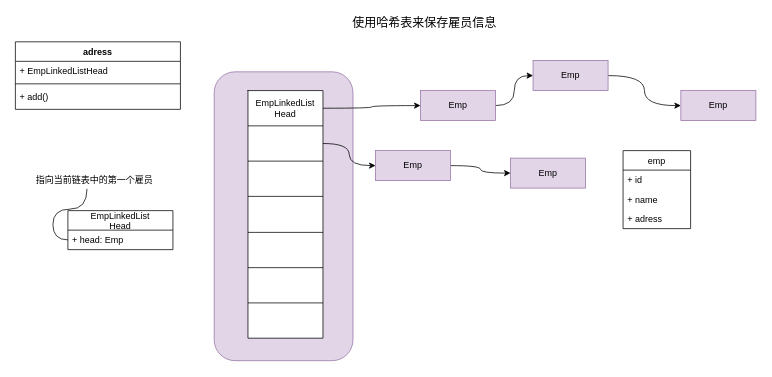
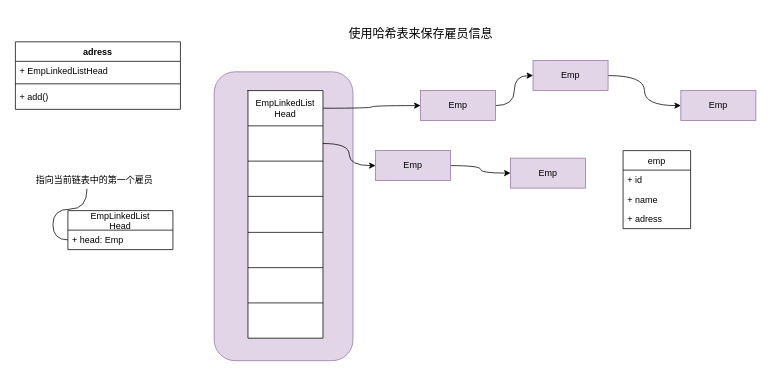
  <mxCell id="0" style=";html=1;" />
  <mxCell id="1" style=";html=1;" parent="0" />
  <mxCell id="2" value="Emp" style="rounded=0;whiteSpace=wrap;html=1;strokeColor=#9673a6;fillColor=#e1d5e7;" vertex="1" parent="1"><mxGeometry x="680" y="210" width="100" height="40" as="geometry" /></mxCell>
  <mxCell id="3" value="Emp" style="rounded=0;whiteSpace=wrap;html=1;strokeColor=#9673a6;fillColor=#e1d5e7;" vertex="1" parent="1"><mxGeometry x="907" y="120" width="100" height="40" as="geometry" /></mxCell>
  <mxCell id="4" style="edgeStyle=orthogonalEdgeStyle;curved=1;rounded=0;orthogonalLoop=1;jettySize=auto;html=1;exitX=1;exitY=0.5;exitDx=0;exitDy=0;entryX=0;entryY=0.5;entryDx=0;entryDy=0;" edge="1" parent="1" source="5" target="3"><mxGeometry relative="1" as="geometry" /></mxCell>
  <mxCell id="5" value="Emp" style="rounded=0;whiteSpace=wrap;html=1;strokeColor=#9673a6;fillColor=#e1d5e7;" vertex="1" parent="1"><mxGeometry x="710" y="80" width="100" height="40" as="geometry" /></mxCell>
  <mxCell id="6" style="edgeStyle=orthogonalEdgeStyle;curved=1;rounded=0;orthogonalLoop=1;jettySize=auto;html=1;exitX=1;exitY=0.5;exitDx=0;exitDy=0;entryX=0;entryY=0.5;entryDx=0;entryDy=0;" edge="1" parent="1" source="7" target="5"><mxGeometry relative="1" as="geometry" /></mxCell>
  <mxCell id="7" value="Emp" style="rounded=0;whiteSpace=wrap;html=1;fillColor=#e1d5e7;strokeColor=#9673a6;" vertex="1" parent="1"><mxGeometry x="560" y="120" width="100" height="40" as="geometry" /></mxCell>
  <mxCell id="8" value="" style="rounded=1;whiteSpace=wrap;html=1;fillColor=#e1d5e7;strokeColor=#9673a6;" vertex="1" parent="1"><mxGeometry x="285" y="95" width="185" height="385" as="geometry" /></mxCell>
  <mxCell id="9" value="" style="shape=table;html=1;whiteSpace=wrap;startSize=0;container=1;collapsible=0;childLayout=tableLayout;" vertex="1" parent="1"><mxGeometry x="330" y="120" width="100" height="330" as="geometry" /></mxCell>
  <mxCell id="10" value="" style="shape=partialRectangle;html=1;whiteSpace=wrap;collapsible=0;dropTarget=0;pointerEvents=0;fillColor=none;top=0;left=0;bottom=0;right=0;points=[[0,0.5],[1,0.5]];portConstraint=eastwest;" vertex="1" parent="9"><mxGeometry width="100" height="47" as="geometry" /></mxCell>
  <mxCell id="11" value="EmpLinkedList&lt;br&gt;Head" style="shape=partialRectangle;html=1;whiteSpace=wrap;connectable=0;overflow=hidden;fillColor=none;top=0;left=0;bottom=0;right=0;" vertex="1" parent="10"><mxGeometry width="100" height="47" as="geometry" /></mxCell>
  <mxCell id="12" value="" style="shape=partialRectangle;html=1;whiteSpace=wrap;collapsible=0;dropTarget=0;pointerEvents=0;fillColor=none;top=0;left=0;bottom=0;right=0;points=[[0,0.5],[1,0.5]];portConstraint=eastwest;" vertex="1" parent="9"><mxGeometry y="47" width="100" height="47" as="geometry" /></mxCell>
  <mxCell id="13" value="" style="shape=partialRectangle;html=1;whiteSpace=wrap;connectable=0;overflow=hidden;fillColor=none;top=0;left=0;bottom=0;right=0;" vertex="1" parent="12"><mxGeometry width="100" height="47" as="geometry" /></mxCell>
  <mxCell id="14" value="" style="shape=partialRectangle;html=1;whiteSpace=wrap;collapsible=0;dropTarget=0;pointerEvents=0;fillColor=none;top=0;left=0;bottom=0;right=0;points=[[0,0.5],[1,0.5]];portConstraint=eastwest;" vertex="1" parent="9"><mxGeometry y="94" width="100" height="47" as="geometry" /></mxCell>
  <mxCell id="15" value="" style="shape=partialRectangle;html=1;whiteSpace=wrap;connectable=0;overflow=hidden;fillColor=none;top=0;left=0;bottom=0;right=0;" vertex="1" parent="14"><mxGeometry width="100" height="47" as="geometry" /></mxCell>
  <mxCell id="16" value="" style="shape=partialRectangle;html=1;whiteSpace=wrap;collapsible=0;dropTarget=0;pointerEvents=0;fillColor=none;top=0;left=0;bottom=0;right=0;points=[[0,0.5],[1,0.5]];portConstraint=eastwest;" vertex="1" parent="9"><mxGeometry y="141" width="100" height="48" as="geometry" /></mxCell>
  <mxCell id="17" value="" style="shape=partialRectangle;html=1;whiteSpace=wrap;connectable=0;overflow=hidden;fillColor=none;top=0;left=0;bottom=0;right=0;" vertex="1" parent="16"><mxGeometry width="100" height="48" as="geometry" /></mxCell>
  <mxCell id="18" value="" style="shape=partialRectangle;html=1;whiteSpace=wrap;collapsible=0;dropTarget=0;pointerEvents=0;fillColor=none;top=0;left=0;bottom=0;right=0;points=[[0,0.5],[1,0.5]];portConstraint=eastwest;" vertex="1" parent="9"><mxGeometry y="189" width="100" height="47" as="geometry" /></mxCell>
  <mxCell id="19" value="" style="shape=partialRectangle;html=1;whiteSpace=wrap;connectable=0;overflow=hidden;fillColor=none;top=0;left=0;bottom=0;right=0;" vertex="1" parent="18"><mxGeometry width="100" height="47" as="geometry" /></mxCell>
  <mxCell id="20" value="" style="shape=partialRectangle;html=1;whiteSpace=wrap;collapsible=0;dropTarget=0;pointerEvents=0;fillColor=none;top=0;left=0;bottom=0;right=0;points=[[0,0.5],[1,0.5]];portConstraint=eastwest;" vertex="1" parent="9"><mxGeometry y="236" width="100" height="47" as="geometry" /></mxCell>
  <mxCell id="21" value="" style="shape=partialRectangle;html=1;whiteSpace=wrap;connectable=0;overflow=hidden;fillColor=none;top=0;left=0;bottom=0;right=0;" vertex="1" parent="20"><mxGeometry width="100" height="47" as="geometry" /></mxCell>
  <mxCell id="22" value="" style="shape=partialRectangle;html=1;whiteSpace=wrap;collapsible=0;dropTarget=0;pointerEvents=0;fillColor=none;top=0;left=0;bottom=0;right=0;points=[[0,0.5],[1,0.5]];portConstraint=eastwest;" vertex="1" parent="9"><mxGeometry y="283" width="100" height="47" as="geometry" /></mxCell>
  <mxCell id="23" value="" style="shape=partialRectangle;html=1;whiteSpace=wrap;connectable=0;overflow=hidden;fillColor=none;top=0;left=0;bottom=0;right=0;" vertex="1" parent="22"><mxGeometry width="100" height="47" as="geometry" /></mxCell>
- <mxCell id="24" value="&lt;font style=&quot;font-size: 16px&quot;&gt;使用哈希表来保存雇员信息&lt;/font&gt;" style="text;html=1;align=center;verticalAlign=middle;resizable=0;points=[];autosize=1;" vertex="1" parent="1"><mxGeometry x="460" y="20" width="210" height="20" as="geometry" /></mxCell>
+ <mxCell id="24" value="&lt;font style=&quot;font-size: 16px&quot;&gt;使用哈希表来保存雇员信息&lt;/font&gt;" style="text;html=1;align=center;verticalAlign=middle;resizable=0;points=[];autosize=1;" vertex="1" parent="1"><mxGeometry x="455" y="35" width="210" height="20" as="geometry" /></mxCell>
  <mxCell id="25" style="edgeStyle=orthogonalEdgeStyle;curved=1;rounded=0;orthogonalLoop=1;jettySize=auto;html=1;exitX=1;exitY=0.5;exitDx=0;exitDy=0;entryX=0;entryY=0.5;entryDx=0;entryDy=0;" edge="1" parent="1" source="26" target="2"><mxGeometry relative="1" as="geometry" /></mxCell>
  <mxCell id="26" value="Emp" style="rounded=0;whiteSpace=wrap;html=1;strokeColor=#9673a6;fillColor=#e1d5e7;" vertex="1" parent="1"><mxGeometry x="500" y="200" width="100" height="40" as="geometry" /></mxCell>
  <mxCell id="27" style="edgeStyle=orthogonalEdgeStyle;rounded=0;orthogonalLoop=1;jettySize=auto;html=1;exitX=1;exitY=0.5;exitDx=0;exitDy=0;curved=1;" edge="1" parent="1" source="10" target="7"><mxGeometry relative="1" as="geometry" /></mxCell>
  <mxCell id="28" style="edgeStyle=orthogonalEdgeStyle;curved=1;rounded=0;orthogonalLoop=1;jettySize=auto;html=1;exitX=1;exitY=0.5;exitDx=0;exitDy=0;" edge="1" parent="1" source="12" target="26"><mxGeometry relative="1" as="geometry" /></mxCell>
  <mxCell id="29" value="emp" style="swimlane;fontStyle=0;childLayout=stackLayout;horizontal=1;startSize=26;fillColor=none;horizontalStack=0;resizeParent=1;resizeParentMax=0;resizeLast=0;collapsible=1;marginBottom=0;" vertex="1" parent="1"><mxGeometry x="830" y="200" width="90" height="104" as="geometry" /></mxCell>
  <mxCell id="30" value="+ id" style="text;strokeColor=none;fillColor=none;align=left;verticalAlign=top;spacingLeft=4;spacingRight=4;overflow=hidden;rotatable=0;points=[[0,0.5],[1,0.5]];portConstraint=eastwest;" vertex="1" parent="29"><mxGeometry y="26" width="90" height="26" as="geometry" /></mxCell>
  <mxCell id="31" value="+ name" style="text;strokeColor=none;fillColor=none;align=left;verticalAlign=top;spacingLeft=4;spacingRight=4;overflow=hidden;rotatable=0;points=[[0,0.5],[1,0.5]];portConstraint=eastwest;" vertex="1" parent="29"><mxGeometry y="52" width="90" height="26" as="geometry" /></mxCell>
  <mxCell id="32" value="+ adress" style="text;strokeColor=none;fillColor=none;align=left;verticalAlign=top;spacingLeft=4;spacingRight=4;overflow=hidden;rotatable=0;points=[[0,0.5],[1,0.5]];portConstraint=eastwest;" vertex="1" parent="29"><mxGeometry y="78" width="90" height="26" as="geometry" /></mxCell>
  <mxCell id="33" value="EmpLinkedList&#10;Head" style="swimlane;fontStyle=0;childLayout=stackLayout;horizontal=1;startSize=26;fillColor=none;horizontalStack=0;resizeParent=1;resizeParentMax=0;resizeLast=0;collapsible=1;marginBottom=0;" vertex="1" parent="1"><mxGeometry x="90" y="280" width="140" height="52" as="geometry" /></mxCell>
  <mxCell id="34" value="+ head: Emp" style="text;strokeColor=none;fillColor=none;align=left;verticalAlign=top;spacingLeft=4;spacingRight=4;overflow=hidden;rotatable=0;points=[[0,0.5],[1,0.5]];portConstraint=eastwest;" vertex="1" parent="33"><mxGeometry y="26" width="140" height="26" as="geometry" /></mxCell>
  <mxCell id="35" value="指向当前链表中的第一个雇员" style="text;html=1;align=center;verticalAlign=middle;resizable=0;points=[];autosize=1;" vertex="1" parent="1"><mxGeometry x="40" y="230" width="170" height="20" as="geometry" /></mxCell>
  <mxCell id="36" value="adress" style="swimlane;fontStyle=1;align=center;verticalAlign=top;childLayout=stackLayout;horizontal=1;startSize=26;horizontalStack=0;resizeParent=1;resizeParentMax=0;resizeLast=0;collapsible=1;marginBottom=0;" vertex="1" parent="1"><mxGeometry x="20" y="55" width="220" height="90" as="geometry" /></mxCell>
  <mxCell id="37" value="+ EmpLinkedListHead" style="text;strokeColor=none;fillColor=none;align=left;verticalAlign=top;spacingLeft=4;spacingRight=4;overflow=hidden;rotatable=0;points=[[0,0.5],[1,0.5]];portConstraint=eastwest;" vertex="1" parent="36"><mxGeometry y="26" width="220" height="26" as="geometry" /></mxCell>
  <mxCell id="38" value="" style="line;strokeWidth=1;fillColor=none;align=left;verticalAlign=middle;spacingTop=-1;spacingLeft=3;spacingRight=3;rotatable=0;labelPosition=right;points=[];portConstraint=eastwest;" vertex="1" parent="36"><mxGeometry y="52" width="220" height="8" as="geometry" /></mxCell>
  <mxCell id="39" value="+ add()" style="text;strokeColor=none;fillColor=none;align=left;verticalAlign=top;spacingLeft=4;spacingRight=4;overflow=hidden;rotatable=0;points=[[0,0.5],[1,0.5]];portConstraint=eastwest;" vertex="1" parent="36"><mxGeometry y="60" width="220" height="30" as="geometry" /></mxCell>
  <mxCell id="40" style="edgeStyle=orthogonalEdgeStyle;curved=1;rounded=0;orthogonalLoop=1;jettySize=auto;html=1;exitX=0;exitY=0.5;exitDx=0;exitDy=0;entryX=0.444;entryY=1.05;entryDx=0;entryDy=0;entryPerimeter=0;endArrow=none;" edge="1" parent="1" source="34" target="35"><mxGeometry relative="1" as="geometry" /></mxCell>
